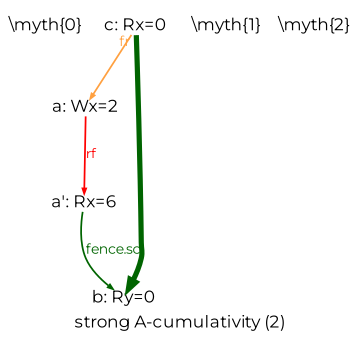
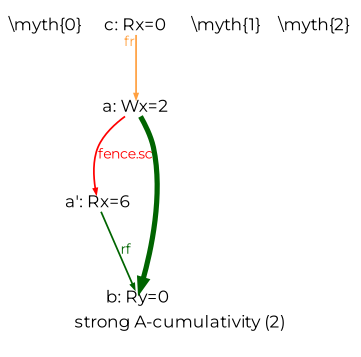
  digraph {
    fontname=Montserrat
    fontsize=10
    label="strong A-cumulativity (2)"
    splines=spline
    node [fixedsize=true fontname=Montserrat fontsize=10 shape=none]
    edge [arrowsize=0.300000 color=darkgreen fontcolor=darkgreen fontname=Montserrat fontsize=8]
    n1 [height=0.091875 label="\\myth{0}" width=0.455000]
    n2 [height=0.138889 label="a: Wx=2" width=0.486111]
    n3 [height=0.138889 label="a': Rx=6" width=0.486111]
    n4 [height=0.138889 label="b: Ry=0" width=0.486111]
    n5 [height=0.091875 label="\\myth{1}" width=0.455000]
    n6 [height=0.091875 label="\\myth{2}" width=0.455000]
    n7 [height=0.138889 label="c: Rx=0" width=0.486111]
-   n2 -> n3 [color=red fontcolor=red label=rf]
-   n3 -> n4 [label="fence.sc"]
+   n2 -> n3 [color=red fontcolor=red label="fence.sc"]
+   n3 -> n4 [label=rf]
    n7 -> n2 [color="#ffa040" fontcolor="#ffa040" taillabel=fr]
-   n7 -> n4 [arrowsize=0.55 penwidth=3]
+   n2 -> n4 [arrowsize=0.55 penwidth=3]
  }
